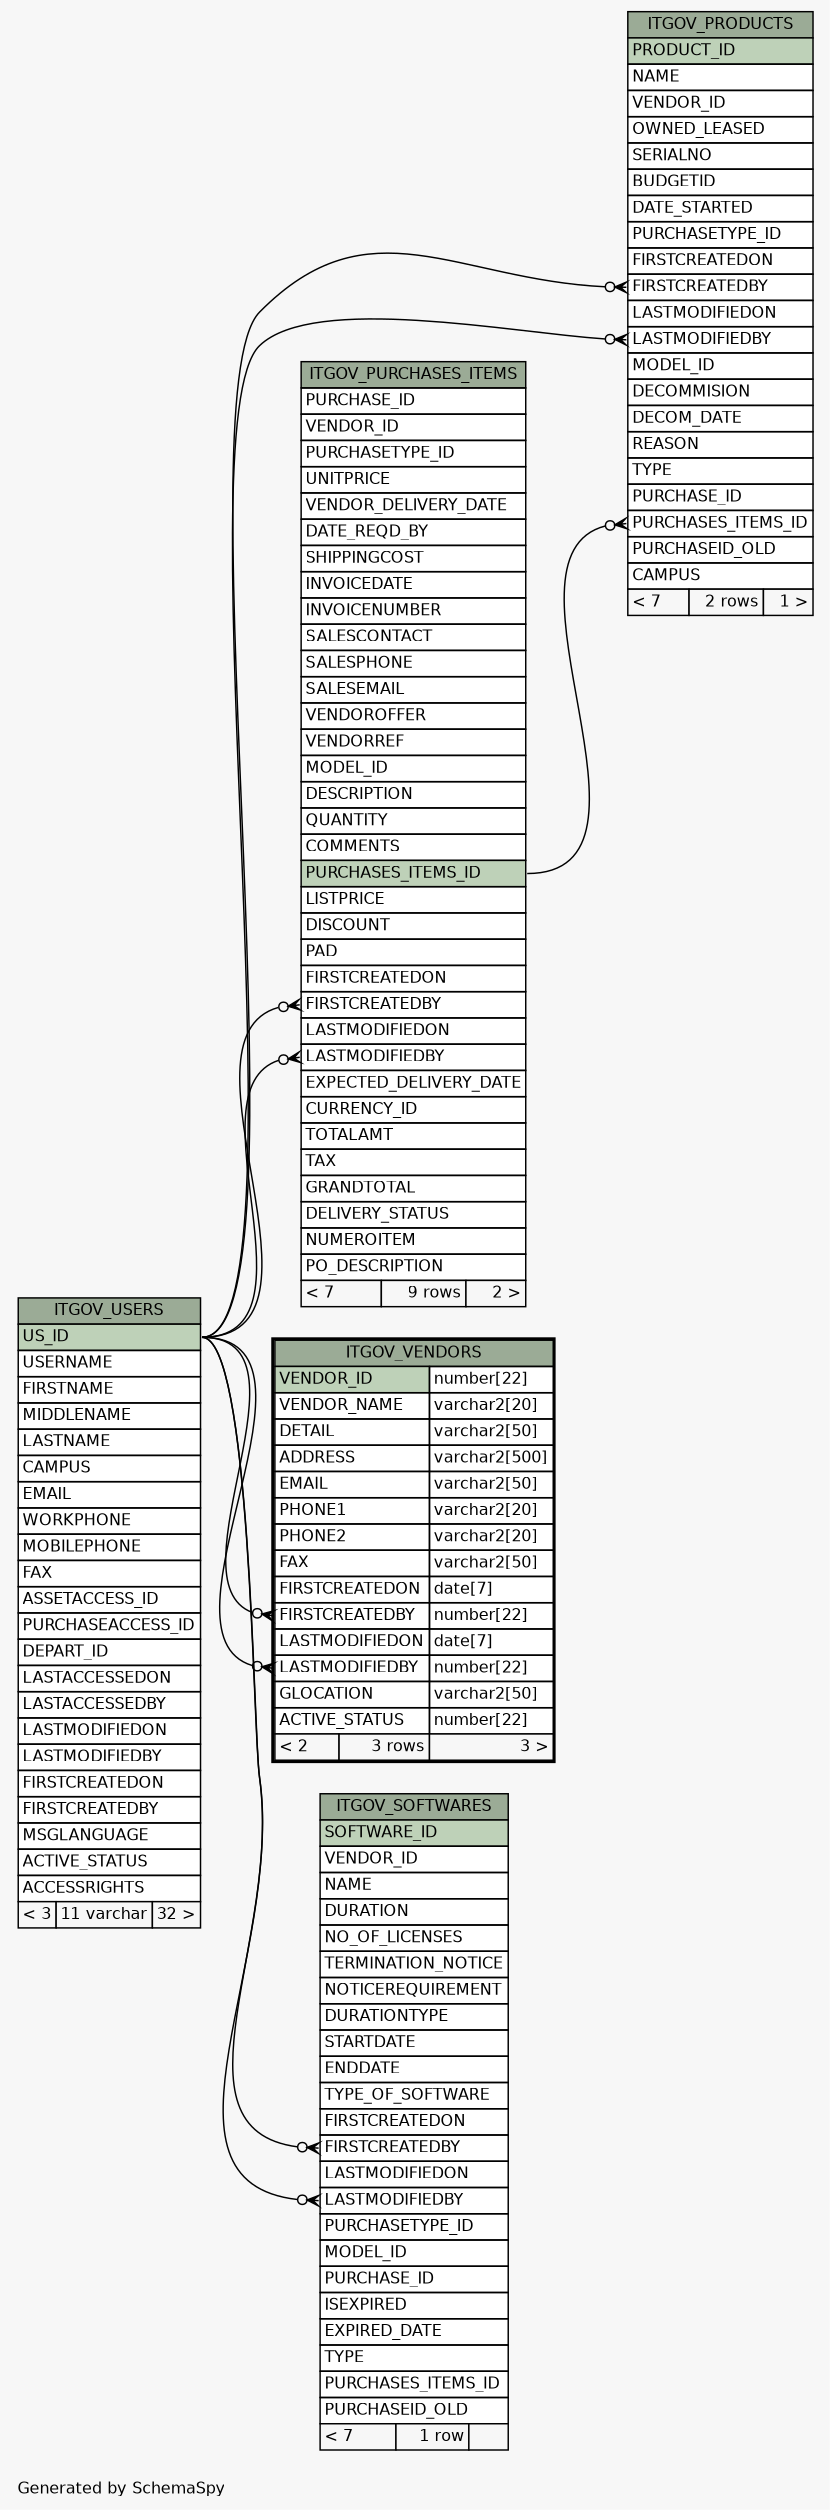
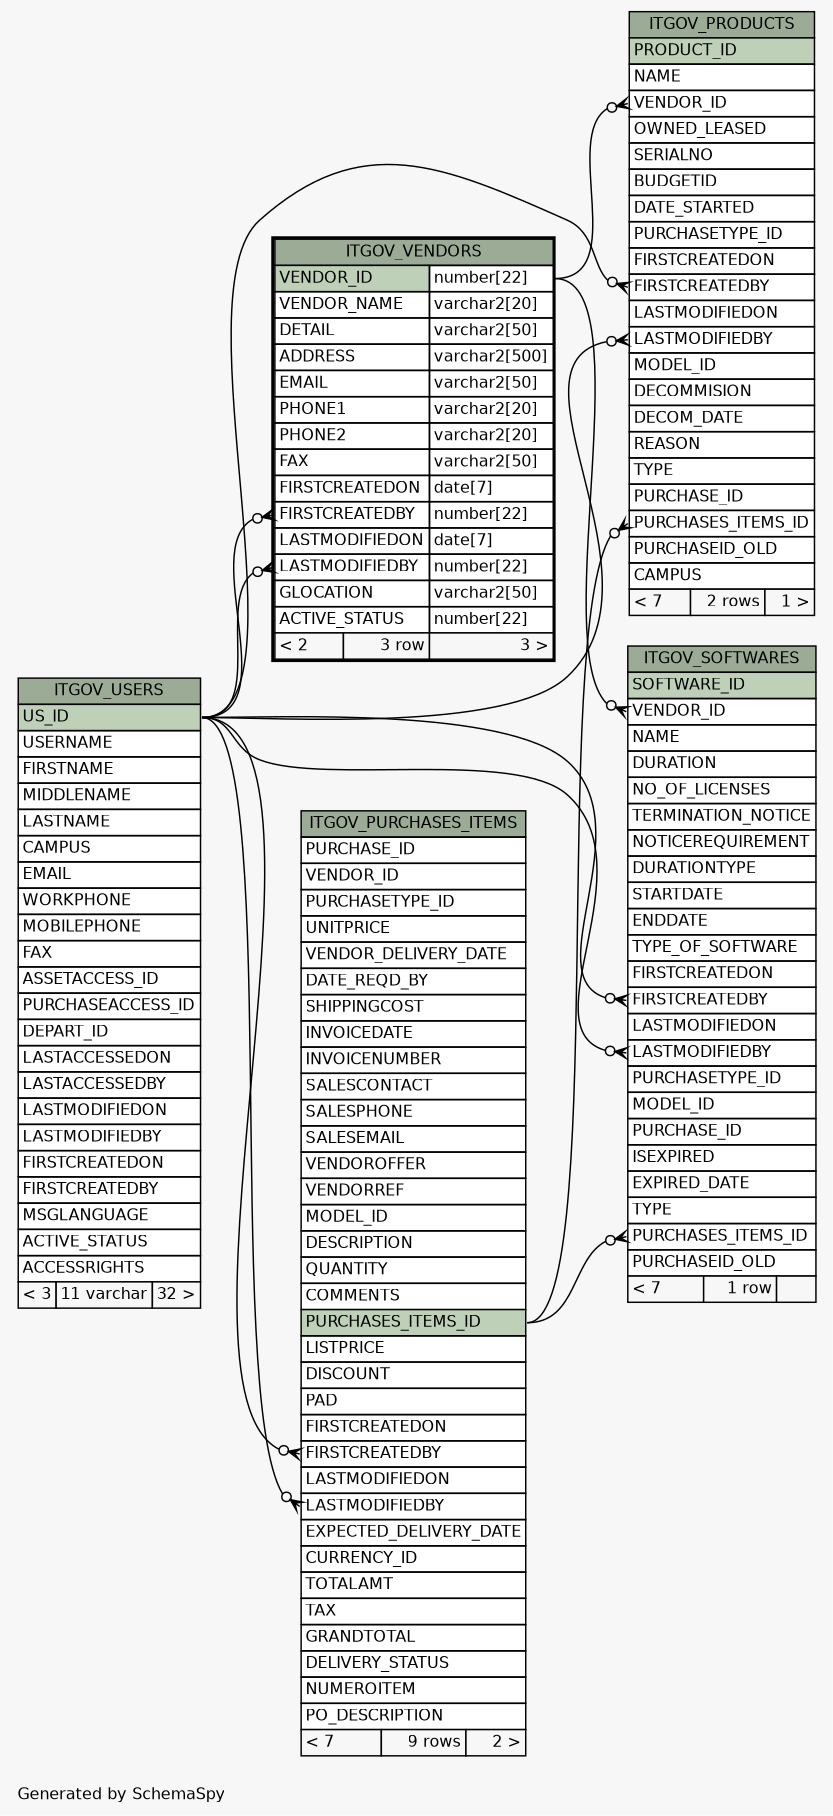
  digraph {
    bgcolor="#f7f7f7"
    fontname=Helvetica
    fontsize=11
    label="\nGenerated by SchemaSpy"
    labeljust=l
    nodesep=0.18
    rankdir=RL
    ranksep=0.46
    node [fontname=Helvetica fontsize=11 shape=plaintext]
    edge [arrowhead=none arrowsize=0.8 arrowtail=crowodot dir=back headport="US_ID:e" tailport="FIRSTCREATEDBY:w"]
    n1 [label=<     <TABLE BORDER="0" CELLBORDER="1" CELLSPACING="0" BGCOLOR="#ffffff">       <TR><TD COLSPAN="3" BGCOLOR="#9bab96" ALIGN="CENTER">ITGOV_PRODUCTS</TD></TR>       <TR><TD PORT="PRODUCT_ID" COLSPAN="3" BGCOLOR="#bed1b8" ALIGN="LEFT">PRODUCT_ID</TD></TR>       <TR><TD PORT="NAME" COLSPAN="3" ALIGN="LEFT">NAME</TD></TR>       <TR><TD PORT="VENDOR_ID" COLSPAN="3" ALIGN="LEFT">VENDOR_ID</TD></TR>       <TR><TD PORT="OWNED_LEASED" COLSPAN="3" ALIGN="LEFT">OWNED_LEASED</TD></TR>       <TR><TD PORT="SERIALNO" COLSPAN="3" ALIGN="LEFT">SERIALNO</TD></TR>       <TR><TD PORT="BUDGETID" COLSPAN="3" ALIGN="LEFT">BUDGETID</TD></TR>       <TR><TD PORT="DATE_STARTED" COLSPAN="3" ALIGN="LEFT">DATE_STARTED</TD></TR>       <TR><TD PORT="PURCHASETYPE_ID" COLSPAN="3" ALIGN="LEFT">PURCHASETYPE_ID</TD></TR>       <TR><TD PORT="FIRSTCREATEDON" COLSPAN="3" ALIGN="LEFT">FIRSTCREATEDON</TD></TR>       <TR><TD PORT="FIRSTCREATEDBY" COLSPAN="3" ALIGN="LEFT">FIRSTCREATEDBY</TD></TR>       <TR><TD PORT="LASTMODIFIEDON" COLSPAN="3" ALIGN="LEFT">LASTMODIFIEDON</TD></TR>       <TR><TD PORT="LASTMODIFIEDBY" COLSPAN="3" ALIGN="LEFT">LASTMODIFIEDBY</TD></TR>       <TR><TD PORT="MODEL_ID" COLSPAN="3" ALIGN="LEFT">MODEL_ID</TD></TR>       <TR><TD PORT="DECOMMISION" COLSPAN="3" ALIGN="LEFT">DECOMMISION</TD></TR>       <TR><TD PORT="DECOM_DATE" COLSPAN="3" ALIGN="LEFT">DECOM_DATE</TD></TR>       <TR><TD PORT="REASON" COLSPAN="3" ALIGN="LEFT">REASON</TD></TR>       <TR><TD PORT="TYPE" COLSPAN="3" ALIGN="LEFT">TYPE</TD></TR>       <TR><TD PORT="PURCHASE_ID" COLSPAN="3" ALIGN="LEFT">PURCHASE_ID</TD></TR>       <TR><TD PORT="PURCHASES_ITEMS_ID" COLSPAN="3" ALIGN="LEFT">PURCHASES_ITEMS_ID</TD></TR>       <TR><TD PORT="PURCHASEID_OLD" COLSPAN="3" ALIGN="LEFT">PURCHASEID_OLD</TD></TR>       <TR><TD PORT="CAMPUS" COLSPAN="3" ALIGN="LEFT">CAMPUS</TD></TR>       <TR><TD ALIGN="LEFT" BGCOLOR="#f7f7f7">&lt; 7</TD><TD ALIGN="RIGHT" BGCOLOR="#f7f7f7">2 rows</TD><TD ALIGN="RIGHT" BGCOLOR="#f7f7f7">1 &gt;</TD></TR>     </TABLE>>]
    n2 [label=<     <TABLE BORDER="0" CELLBORDER="1" CELLSPACING="0" BGCOLOR="#ffffff">       <TR><TD COLSPAN="3" BGCOLOR="#9bab96" ALIGN="CENTER">ITGOV_USERS</TD></TR>       <TR><TD PORT="US_ID" COLSPAN="3" BGCOLOR="#bed1b8" ALIGN="LEFT">US_ID</TD></TR>       <TR><TD PORT="USERNAME" COLSPAN="3" ALIGN="LEFT">USERNAME</TD></TR>       <TR><TD PORT="FIRSTNAME" COLSPAN="3" ALIGN="LEFT">FIRSTNAME</TD></TR>       <TR><TD PORT="MIDDLENAME" COLSPAN="3" ALIGN="LEFT">MIDDLENAME</TD></TR>       <TR><TD PORT="LASTNAME" COLSPAN="3" ALIGN="LEFT">LASTNAME</TD></TR>       <TR><TD PORT="CAMPUS" COLSPAN="3" ALIGN="LEFT">CAMPUS</TD></TR>       <TR><TD PORT="EMAIL" COLSPAN="3" ALIGN="LEFT">EMAIL</TD></TR>       <TR><TD PORT="WORKPHONE" COLSPAN="3" ALIGN="LEFT">WORKPHONE</TD></TR>       <TR><TD PORT="MOBILEPHONE" COLSPAN="3" ALIGN="LEFT">MOBILEPHONE</TD></TR>       <TR><TD PORT="FAX" COLSPAN="3" ALIGN="LEFT">FAX</TD></TR>       <TR><TD PORT="ASSETACCESS_ID" COLSPAN="3" ALIGN="LEFT">ASSETACCESS_ID</TD></TR>       <TR><TD PORT="PURCHASEACCESS_ID" COLSPAN="3" ALIGN="LEFT">PURCHASEACCESS_ID</TD></TR>       <TR><TD PORT="DEPART_ID" COLSPAN="3" ALIGN="LEFT">DEPART_ID</TD></TR>       <TR><TD PORT="LASTACCESSEDON" COLSPAN="3" ALIGN="LEFT">LASTACCESSEDON</TD></TR>       <TR><TD PORT="LASTACCESSEDBY" COLSPAN="3" ALIGN="LEFT">LASTACCESSEDBY</TD></TR>       <TR><TD PORT="LASTMODIFIEDON" COLSPAN="3" ALIGN="LEFT">LASTMODIFIEDON</TD></TR>       <TR><TD PORT="LASTMODIFIEDBY" COLSPAN="3" ALIGN="LEFT">LASTMODIFIEDBY</TD></TR>       <TR><TD PORT="FIRSTCREATEDON" COLSPAN="3" ALIGN="LEFT">FIRSTCREATEDON</TD></TR>       <TR><TD PORT="FIRSTCREATEDBY" COLSPAN="3" ALIGN="LEFT">FIRSTCREATEDBY</TD></TR>       <TR><TD PORT="MSGLANGUAGE" COLSPAN="3" ALIGN="LEFT">MSGLANGUAGE</TD></TR>       <TR><TD PORT="ACTIVE_STATUS" COLSPAN="3" ALIGN="LEFT">ACTIVE_STATUS</TD></TR>       <TR><TD PORT="ACCESSRIGHTS" COLSPAN="3" ALIGN="LEFT">ACCESSRIGHTS</TD></TR>       <TR><TD ALIGN="LEFT" BGCOLOR="#f7f7f7">&lt; 3</TD><TD ALIGN="RIGHT" BGCOLOR="#f7f7f7">11 varchar</TD><TD ALIGN="RIGHT" BGCOLOR="#f7f7f7">32 &gt;</TD></TR>     </TABLE>>]
    n3 [label=<     <TABLE BORDER="0" CELLBORDER="1" CELLSPACING="0" BGCOLOR="#ffffff">       <TR><TD COLSPAN="3" BGCOLOR="#9bab96" ALIGN="CENTER">ITGOV_PURCHASES_ITEMS</TD></TR>       <TR><TD PORT="PURCHASE_ID" COLSPAN="3" ALIGN="LEFT">PURCHASE_ID</TD></TR>       <TR><TD PORT="VENDOR_ID" COLSPAN="3" ALIGN="LEFT">VENDOR_ID</TD></TR>       <TR><TD PORT="PURCHASETYPE_ID" COLSPAN="3" ALIGN="LEFT">PURCHASETYPE_ID</TD></TR>       <TR><TD PORT="UNITPRICE" COLSPAN="3" ALIGN="LEFT">UNITPRICE</TD></TR>       <TR><TD PORT="VENDOR_DELIVERY_DATE" COLSPAN="3" ALIGN="LEFT">VENDOR_DELIVERY_DATE</TD></TR>       <TR><TD PORT="DATE_REQD_BY" COLSPAN="3" ALIGN="LEFT">DATE_REQD_BY</TD></TR>       <TR><TD PORT="SHIPPINGCOST" COLSPAN="3" ALIGN="LEFT">SHIPPINGCOST</TD></TR>       <TR><TD PORT="INVOICEDATE" COLSPAN="3" ALIGN="LEFT">INVOICEDATE</TD></TR>       <TR><TD PORT="INVOICENUMBER" COLSPAN="3" ALIGN="LEFT">INVOICENUMBER</TD></TR>       <TR><TD PORT="SALESCONTACT" COLSPAN="3" ALIGN="LEFT">SALESCONTACT</TD></TR>       <TR><TD PORT="SALESPHONE" COLSPAN="3" ALIGN="LEFT">SALESPHONE</TD></TR>       <TR><TD PORT="SALESEMAIL" COLSPAN="3" ALIGN="LEFT">SALESEMAIL</TD></TR>       <TR><TD PORT="VENDOROFFER" COLSPAN="3" ALIGN="LEFT">VENDOROFFER</TD></TR>       <TR><TD PORT="VENDORREF" COLSPAN="3" ALIGN="LEFT">VENDORREF</TD></TR>       <TR><TD PORT="MODEL_ID" COLSPAN="3" ALIGN="LEFT">MODEL_ID</TD></TR>       <TR><TD PORT="DESCRIPTION" COLSPAN="3" ALIGN="LEFT">DESCRIPTION</TD></TR>       <TR><TD PORT="QUANTITY" COLSPAN="3" ALIGN="LEFT">QUANTITY</TD></TR>       <TR><TD PORT="COMMENTS" COLSPAN="3" ALIGN="LEFT">COMMENTS</TD></TR>       <TR><TD PORT="PURCHASES_ITEMS_ID" COLSPAN="3" BGCOLOR="#bed1b8" ALIGN="LEFT">PURCHASES_ITEMS_ID</TD></TR>       <TR><TD PORT="LISTPRICE" COLSPAN="3" ALIGN="LEFT">LISTPRICE</TD></TR>       <TR><TD PORT="DISCOUNT" COLSPAN="3" ALIGN="LEFT">DISCOUNT</TD></TR>       <TR><TD PORT="PAD" COLSPAN="3" ALIGN="LEFT">PAD</TD></TR>       <TR><TD PORT="FIRSTCREATEDON" COLSPAN="3" ALIGN="LEFT">FIRSTCREATEDON</TD></TR>       <TR><TD PORT="FIRSTCREATEDBY" COLSPAN="3" ALIGN="LEFT">FIRSTCREATEDBY</TD></TR>       <TR><TD PORT="LASTMODIFIEDON" COLSPAN="3" ALIGN="LEFT">LASTMODIFIEDON</TD></TR>       <TR><TD PORT="LASTMODIFIEDBY" COLSPAN="3" ALIGN="LEFT">LASTMODIFIEDBY</TD></TR>       <TR><TD PORT="EXPECTED_DELIVERY_DATE" COLSPAN="3" ALIGN="LEFT">EXPECTED_DELIVERY_DATE</TD></TR>       <TR><TD PORT="CURRENCY_ID" COLSPAN="3" ALIGN="LEFT">CURRENCY_ID</TD></TR>       <TR><TD PORT="TOTALAMT" COLSPAN="3" ALIGN="LEFT">TOTALAMT</TD></TR>       <TR><TD PORT="TAX" COLSPAN="3" ALIGN="LEFT">TAX</TD></TR>       <TR><TD PORT="GRANDTOTAL" COLSPAN="3" ALIGN="LEFT">GRANDTOTAL</TD></TR>       <TR><TD PORT="DELIVERY_STATUS" COLSPAN="3" ALIGN="LEFT">DELIVERY_STATUS</TD></TR>       <TR><TD PORT="NUMEROITEM" COLSPAN="3" ALIGN="LEFT">NUMEROITEM</TD></TR>       <TR><TD PORT="PO_DESCRIPTION" COLSPAN="3" ALIGN="LEFT">PO_DESCRIPTION</TD></TR>       <TR><TD ALIGN="LEFT" BGCOLOR="#f7f7f7">&lt; 7</TD><TD ALIGN="RIGHT" BGCOLOR="#f7f7f7">9 rows</TD><TD ALIGN="RIGHT" BGCOLOR="#f7f7f7">2 &gt;</TD></TR>     </TABLE>>]
-   n4 [label=<     <TABLE BORDER="2" CELLBORDER="1" CELLSPACING="0" BGCOLOR="#ffffff">       <TR><TD COLSPAN="3" BGCOLOR="#9bab96" ALIGN="CENTER">ITGOV_VENDORS</TD></TR>       <TR><TD PORT="VENDOR_ID" COLSPAN="2" BGCOLOR="#bed1b8" ALIGN="LEFT">VENDOR_ID</TD><TD PORT="VENDOR_ID.type" ALIGN="LEFT">number[22]</TD></TR>       <TR><TD PORT="VENDOR_NAME" COLSPAN="2" ALIGN="LEFT">VENDOR_NAME</TD><TD PORT="VENDOR_NAME.type" ALIGN="LEFT">varchar2[20]</TD></TR>       <TR><TD PORT="DETAIL" COLSPAN="2" ALIGN="LEFT">DETAIL</TD><TD PORT="DETAIL.type" ALIGN="LEFT">varchar2[50]</TD></TR>       <TR><TD PORT="ADDRESS" COLSPAN="2" ALIGN="LEFT">ADDRESS</TD><TD PORT="ADDRESS.type" ALIGN="LEFT">varchar2[500]</TD></TR>       <TR><TD PORT="EMAIL" COLSPAN="2" ALIGN="LEFT">EMAIL</TD><TD PORT="EMAIL.type" ALIGN="LEFT">varchar2[50]</TD></TR>       <TR><TD PORT="PHONE1" COLSPAN="2" ALIGN="LEFT">PHONE1</TD><TD PORT="PHONE1.type" ALIGN="LEFT">varchar2[20]</TD></TR>       <TR><TD PORT="PHONE2" COLSPAN="2" ALIGN="LEFT">PHONE2</TD><TD PORT="PHONE2.type" ALIGN="LEFT">varchar2[20]</TD></TR>       <TR><TD PORT="FAX" COLSPAN="2" ALIGN="LEFT">FAX</TD><TD PORT="FAX.type" ALIGN="LEFT">varchar2[50]</TD></TR>       <TR><TD PORT="FIRSTCREATEDON" COLSPAN="2" ALIGN="LEFT">FIRSTCREATEDON</TD><TD PORT="FIRSTCREATEDON.type" ALIGN="LEFT">date[7]</TD></TR>       <TR><TD PORT="FIRSTCREATEDBY" COLSPAN="2" ALIGN="LEFT">FIRSTCREATEDBY</TD><TD PORT="FIRSTCREATEDBY.type" ALIGN="LEFT">number[22]</TD></TR>       <TR><TD PORT="LASTMODIFIEDON" COLSPAN="2" ALIGN="LEFT">LASTMODIFIEDON</TD><TD PORT="LASTMODIFIEDON.type" ALIGN="LEFT">date[7]</TD></TR>       <TR><TD PORT="LASTMODIFIEDBY" COLSPAN="2" ALIGN="LEFT">LASTMODIFIEDBY</TD><TD PORT="LASTMODIFIEDBY.type" ALIGN="LEFT">number[22]</TD></TR>       <TR><TD PORT="GLOCATION" COLSPAN="2" ALIGN="LEFT">GLOCATION</TD><TD PORT="GLOCATION.type" ALIGN="LEFT">varchar2[50]</TD></TR>       <TR><TD PORT="ACTIVE_STATUS" COLSPAN="2" ALIGN="LEFT">ACTIVE_STATUS</TD><TD PORT="ACTIVE_STATUS.type" ALIGN="LEFT">number[22]</TD></TR>       <TR><TD ALIGN="LEFT" BGCOLOR="#f7f7f7">&lt; 2</TD><TD ALIGN="RIGHT" BGCOLOR="#f7f7f7">3 rows</TD><TD ALIGN="RIGHT" BGCOLOR="#f7f7f7">3 &gt;</TD></TR>     </TABLE>>]
+   n4 [label=<     <TABLE BORDER="2" CELLBORDER="1" CELLSPACING="0" BGCOLOR="#ffffff">       <TR><TD COLSPAN="3" BGCOLOR="#9bab96" ALIGN="CENTER">ITGOV_VENDORS</TD></TR>       <TR><TD PORT="VENDOR_ID" COLSPAN="2" BGCOLOR="#bed1b8" ALIGN="LEFT">VENDOR_ID</TD><TD PORT="VENDOR_ID.type" ALIGN="LEFT">number[22]</TD></TR>       <TR><TD PORT="VENDOR_NAME" COLSPAN="2" ALIGN="LEFT">VENDOR_NAME</TD><TD PORT="VENDOR_NAME.type" ALIGN="LEFT">varchar2[20]</TD></TR>       <TR><TD PORT="DETAIL" COLSPAN="2" ALIGN="LEFT">DETAIL</TD><TD PORT="DETAIL.type" ALIGN="LEFT">varchar2[50]</TD></TR>       <TR><TD PORT="ADDRESS" COLSPAN="2" ALIGN="LEFT">ADDRESS</TD><TD PORT="ADDRESS.type" ALIGN="LEFT">varchar2[500]</TD></TR>       <TR><TD PORT="EMAIL" COLSPAN="2" ALIGN="LEFT">EMAIL</TD><TD PORT="EMAIL.type" ALIGN="LEFT">varchar2[50]</TD></TR>       <TR><TD PORT="PHONE1" COLSPAN="2" ALIGN="LEFT">PHONE1</TD><TD PORT="PHONE1.type" ALIGN="LEFT">varchar2[20]</TD></TR>       <TR><TD PORT="PHONE2" COLSPAN="2" ALIGN="LEFT">PHONE2</TD><TD PORT="PHONE2.type" ALIGN="LEFT">varchar2[20]</TD></TR>       <TR><TD PORT="FAX" COLSPAN="2" ALIGN="LEFT">FAX</TD><TD PORT="FAX.type" ALIGN="LEFT">varchar2[50]</TD></TR>       <TR><TD PORT="FIRSTCREATEDON" COLSPAN="2" ALIGN="LEFT">FIRSTCREATEDON</TD><TD PORT="FIRSTCREATEDON.type" ALIGN="LEFT">date[7]</TD></TR>       <TR><TD PORT="FIRSTCREATEDBY" COLSPAN="2" ALIGN="LEFT">FIRSTCREATEDBY</TD><TD PORT="FIRSTCREATEDBY.type" ALIGN="LEFT">number[22]</TD></TR>       <TR><TD PORT="LASTMODIFIEDON" COLSPAN="2" ALIGN="LEFT">LASTMODIFIEDON</TD><TD PORT="LASTMODIFIEDON.type" ALIGN="LEFT">date[7]</TD></TR>       <TR><TD PORT="LASTMODIFIEDBY" COLSPAN="2" ALIGN="LEFT">LASTMODIFIEDBY</TD><TD PORT="LASTMODIFIEDBY.type" ALIGN="LEFT">number[22]</TD></TR>       <TR><TD PORT="GLOCATION" COLSPAN="2" ALIGN="LEFT">GLOCATION</TD><TD PORT="GLOCATION.type" ALIGN="LEFT">varchar2[50]</TD></TR>       <TR><TD PORT="ACTIVE_STATUS" COLSPAN="2" ALIGN="LEFT">ACTIVE_STATUS</TD><TD PORT="ACTIVE_STATUS.type" ALIGN="LEFT">number[22]</TD></TR>       <TR><TD ALIGN="LEFT" BGCOLOR="#f7f7f7">&lt; 2</TD><TD ALIGN="RIGHT" BGCOLOR="#f7f7f7">3 row</TD><TD ALIGN="RIGHT" BGCOLOR="#f7f7f7">3 &gt;</TD></TR>     </TABLE>>]
    n5 [label=<     <TABLE BORDER="0" CELLBORDER="1" CELLSPACING="0" BGCOLOR="#ffffff">       <TR><TD COLSPAN="3" BGCOLOR="#9bab96" ALIGN="CENTER">ITGOV_SOFTWARES</TD></TR>       <TR><TD PORT="SOFTWARE_ID" COLSPAN="3" BGCOLOR="#bed1b8" ALIGN="LEFT">SOFTWARE_ID</TD></TR>       <TR><TD PORT="VENDOR_ID" COLSPAN="3" ALIGN="LEFT">VENDOR_ID</TD></TR>       <TR><TD PORT="NAME" COLSPAN="3" ALIGN="LEFT">NAME</TD></TR>       <TR><TD PORT="DURATION" COLSPAN="3" ALIGN="LEFT">DURATION</TD></TR>       <TR><TD PORT="NO_OF_LICENSES" COLSPAN="3" ALIGN="LEFT">NO_OF_LICENSES</TD></TR>       <TR><TD PORT="TERMINATION_NOTICE" COLSPAN="3" ALIGN="LEFT">TERMINATION_NOTICE</TD></TR>       <TR><TD PORT="NOTICEREQUIREMENT" COLSPAN="3" ALIGN="LEFT">NOTICEREQUIREMENT</TD></TR>       <TR><TD PORT="DURATIONTYPE" COLSPAN="3" ALIGN="LEFT">DURATIONTYPE</TD></TR>       <TR><TD PORT="STARTDATE" COLSPAN="3" ALIGN="LEFT">STARTDATE</TD></TR>       <TR><TD PORT="ENDDATE" COLSPAN="3" ALIGN="LEFT">ENDDATE</TD></TR>       <TR><TD PORT="TYPE_OF_SOFTWARE" COLSPAN="3" ALIGN="LEFT">TYPE_OF_SOFTWARE</TD></TR>       <TR><TD PORT="FIRSTCREATEDON" COLSPAN="3" ALIGN="LEFT">FIRSTCREATEDON</TD></TR>       <TR><TD PORT="FIRSTCREATEDBY" COLSPAN="3" ALIGN="LEFT">FIRSTCREATEDBY</TD></TR>       <TR><TD PORT="LASTMODIFIEDON" COLSPAN="3" ALIGN="LEFT">LASTMODIFIEDON</TD></TR>       <TR><TD PORT="LASTMODIFIEDBY" COLSPAN="3" ALIGN="LEFT">LASTMODIFIEDBY</TD></TR>       <TR><TD PORT="PURCHASETYPE_ID" COLSPAN="3" ALIGN="LEFT">PURCHASETYPE_ID</TD></TR>       <TR><TD PORT="MODEL_ID" COLSPAN="3" ALIGN="LEFT">MODEL_ID</TD></TR>       <TR><TD PORT="PURCHASE_ID" COLSPAN="3" ALIGN="LEFT">PURCHASE_ID</TD></TR>       <TR><TD PORT="ISEXPIRED" COLSPAN="3" ALIGN="LEFT">ISEXPIRED</TD></TR>       <TR><TD PORT="EXPIRED_DATE" COLSPAN="3" ALIGN="LEFT">EXPIRED_DATE</TD></TR>       <TR><TD PORT="TYPE" COLSPAN="3" ALIGN="LEFT">TYPE</TD></TR>       <TR><TD PORT="PURCHASES_ITEMS_ID" COLSPAN="3" ALIGN="LEFT">PURCHASES_ITEMS_ID</TD></TR>       <TR><TD PORT="PURCHASEID_OLD" COLSPAN="3" ALIGN="LEFT">PURCHASEID_OLD</TD></TR>       <TR><TD ALIGN="LEFT" BGCOLOR="#f7f7f7">&lt; 7</TD><TD ALIGN="RIGHT" BGCOLOR="#f7f7f7">1 row</TD><TD ALIGN="RIGHT" BGCOLOR="#f7f7f7">  </TD></TR>     </TABLE>>]
    n1 -> n2
    n1 -> n2 [tailport="LASTMODIFIEDBY:w"]
    n1 -> n3 [headport="PURCHASES_ITEMS_ID:e" tailport="PURCHASES_ITEMS_ID:w"]
+   n1 -> n4 [headport="VENDOR_ID.type:e" tailport="VENDOR_ID:w"]
    n3 -> n2
    n3 -> n2 [tailport="LASTMODIFIEDBY:w"]
    n4 -> n2
    n4 -> n2 [tailport="LASTMODIFIEDBY:w"]
    n5 -> n2
    n5 -> n2 [tailport="LASTMODIFIEDBY:w"]
+   n5 -> n3 [headport="PURCHASES_ITEMS_ID:e" tailport="PURCHASES_ITEMS_ID:w"]
+   n5 -> n4 [headport="VENDOR_ID.type:e" tailport="VENDOR_ID:w"]
  }
